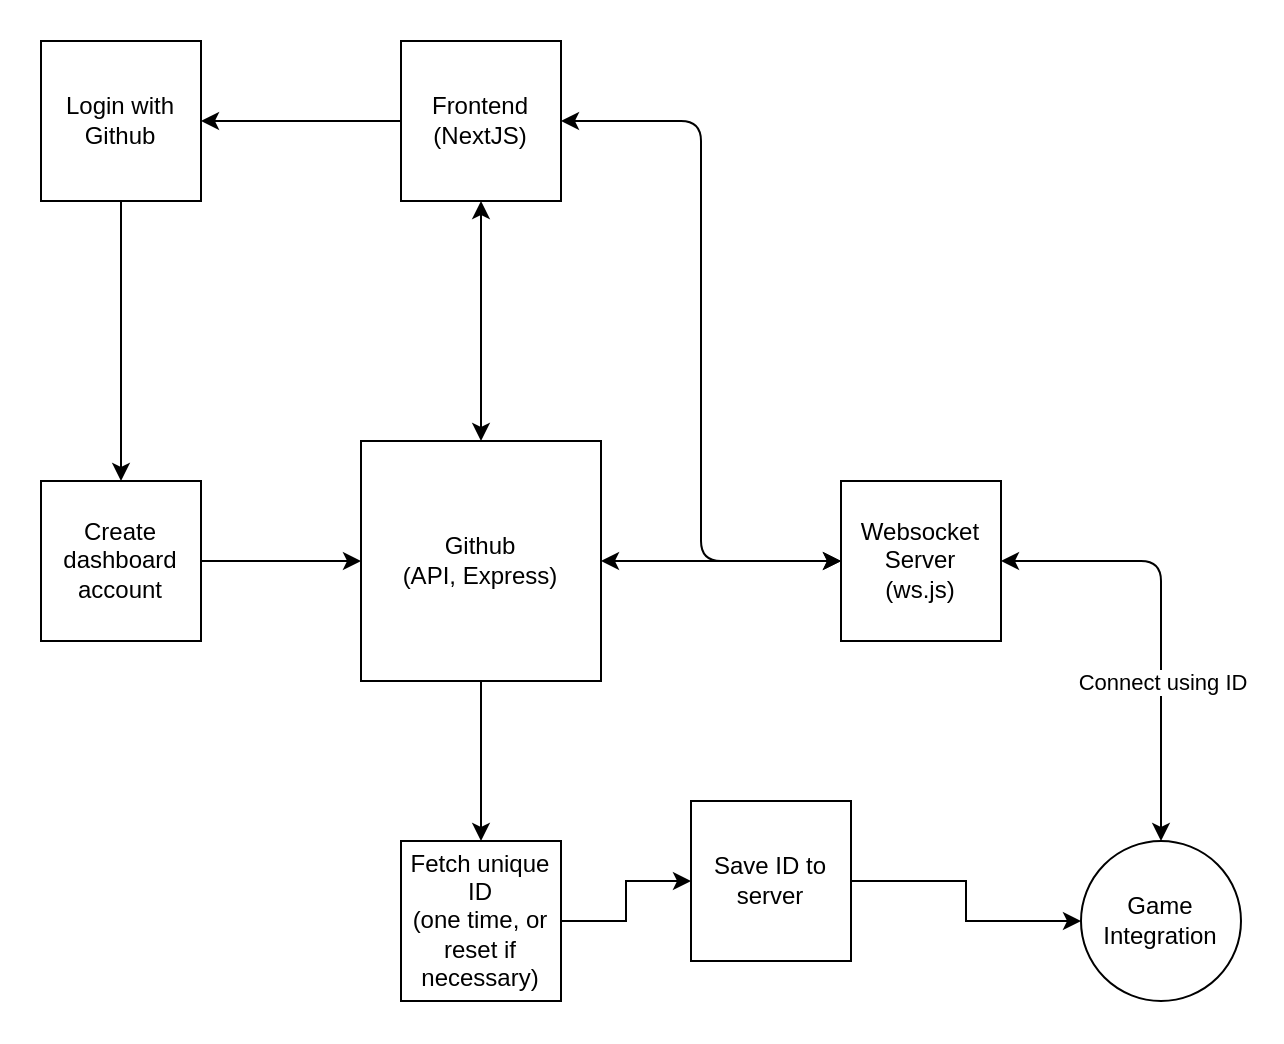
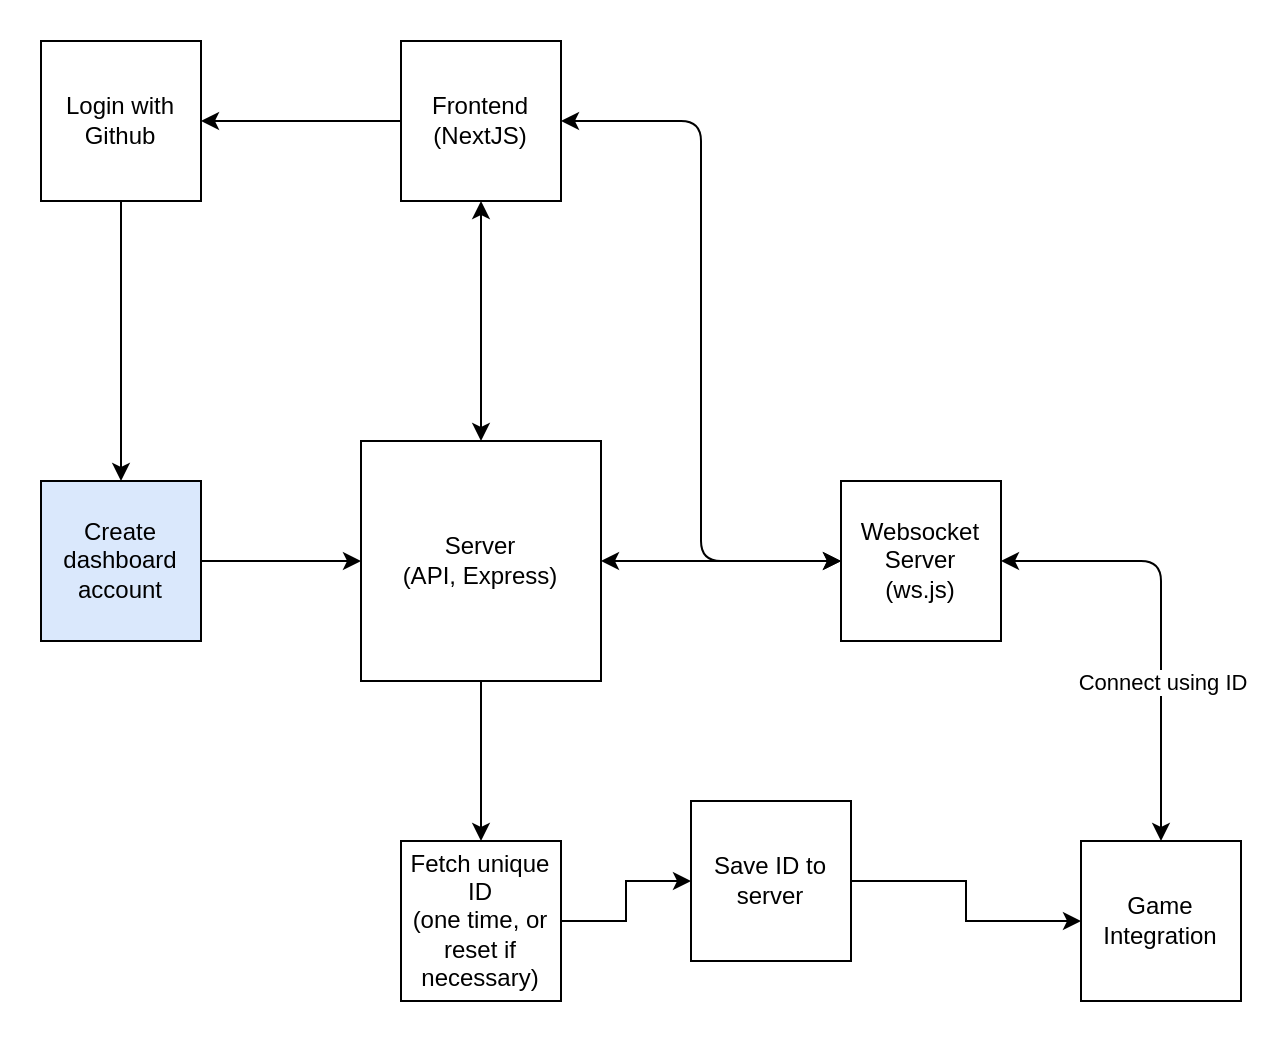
  <mxCell id="0" />
  <mxCell id="1" parent="0" />
  <mxCell id="2" style="edgeStyle=orthogonalEdgeStyle;rounded=0;orthogonalLoop=1;jettySize=auto;html=1;startArrow=classic;startFill=1;" edge="1" parent="1" source="4" target="6"><mxGeometry relative="1" as="geometry"><mxPoint x="240" y="130" as="targetPoint" /></mxGeometry></mxCell>
  <mxCell id="3" style="edgeStyle=orthogonalEdgeStyle;rounded=0;orthogonalLoop=1;jettySize=auto;html=1;startArrow=classic;startFill=1;" edge="1" parent="1" source="4" target="10"><mxGeometry relative="1" as="geometry"><mxPoint x="380" y="260" as="targetPoint" /></mxGeometry></mxCell>
- <mxCell id="4" value="Github&lt;br&gt;(API, Express)" style="rounded=0;whiteSpace=wrap;html=1;" vertex="1" parent="1"><mxGeometry x="180" y="220" width="120" height="120" as="geometry" /></mxCell>
+ <mxCell id="4" value="Server&lt;br&gt;(API, Express)" style="rounded=0;whiteSpace=wrap;html=1;" vertex="1" parent="1"><mxGeometry x="180" y="220" width="120" height="120" as="geometry" /></mxCell>
  <mxCell id="5" value="" style="edgeStyle=orthogonalEdgeStyle;rounded=0;orthogonalLoop=1;jettySize=auto;html=1;" edge="1" parent="1" source="6" target="14"><mxGeometry relative="1" as="geometry" /></mxCell>
  <mxCell id="6" value="Frontend&lt;br&gt;(NextJS)" style="whiteSpace=wrap;html=1;aspect=fixed;" vertex="1" parent="1"><mxGeometry x="200" y="20" width="80" height="80" as="geometry" /></mxCell>
  <mxCell id="7" style="edgeStyle=orthogonalEdgeStyle;rounded=1;orthogonalLoop=1;jettySize=auto;html=1;entryX=1;entryY=0.5;entryDx=0;entryDy=0;startArrow=classic;startFill=1;" edge="1" parent="1" source="10" target="6"><mxGeometry relative="1" as="geometry"><mxPoint x="460" y="60" as="targetPoint" /></mxGeometry></mxCell>
  <mxCell id="8" style="edgeStyle=orthogonalEdgeStyle;rounded=1;orthogonalLoop=1;jettySize=auto;html=1;startArrow=classic;startFill=1;shadow=0;" edge="1" parent="1" source="10" target="12"><mxGeometry relative="1" as="geometry"><mxPoint x="460" y="460" as="targetPoint" /></mxGeometry></mxCell>
  <mxCell id="9" value="Connect using ID" style="edgeLabel;html=1;align=center;verticalAlign=middle;resizable=0;points=[];" vertex="1" connectable="0" parent="8"><mxGeometry x="-0.091" y="4" relative="1" as="geometry"><mxPoint x="-4" y="40" as="offset" /></mxGeometry></mxCell>
  <mxCell id="10" value="Websocket&lt;br&gt;Server&lt;br&gt;(ws.js)" style="whiteSpace=wrap;html=1;aspect=fixed;" vertex="1" parent="1"><mxGeometry x="420" y="240" width="80" height="80" as="geometry" /></mxCell>
  <mxCell id="11" style="edgeStyle=orthogonalEdgeStyle;rounded=0;orthogonalLoop=1;jettySize=auto;html=1;endArrow=none;endFill=0;startArrow=classic;startFill=1;exitX=0;exitY=0.5;exitDx=0;exitDy=0;" edge="1" parent="1" source="20" target="18"><mxGeometry relative="1" as="geometry"><mxPoint x="260" y="460" as="targetPoint" /><mxPoint x="330" y="460" as="sourcePoint" /></mxGeometry></mxCell>
- <mxCell id="12" value="Game Integration" style="ellipse;whiteSpace=wrap;html=1;aspect=fixed;" vertex="1" parent="1"><mxGeometry x="540" y="420" width="80" height="80" as="geometry" /></mxCell>
+ <mxCell id="12" value="Game Integration" style="whiteSpace=wrap;html=1;aspect=fixed;" vertex="1" parent="1"><mxGeometry x="540" y="420" width="80" height="80" as="geometry" /></mxCell>
  <mxCell id="13" style="edgeStyle=orthogonalEdgeStyle;rounded=0;orthogonalLoop=1;jettySize=auto;html=1;" edge="1" parent="1" source="14" target="16"><mxGeometry relative="1" as="geometry"><mxPoint x="60" y="260" as="targetPoint" /></mxGeometry></mxCell>
  <mxCell id="14" value="Login with Github" style="whiteSpace=wrap;html=1;aspect=fixed;" vertex="1" parent="1"><mxGeometry x="20" y="20" width="80" height="80" as="geometry" /></mxCell>
  <mxCell id="15" style="edgeStyle=orthogonalEdgeStyle;rounded=0;orthogonalLoop=1;jettySize=auto;html=1;" edge="1" parent="1" source="16" target="4"><mxGeometry relative="1" as="geometry" /></mxCell>
- <mxCell id="16" value="Create dashboard account" style="whiteSpace=wrap;html=1;aspect=fixed;" vertex="1" parent="1"><mxGeometry x="20" y="240" width="80" height="80" as="geometry" /></mxCell>
+ <mxCell id="16" value="Create dashboard account" style="whiteSpace=wrap;html=1;aspect=fixed;fillColor=#dae8fc;" vertex="1" parent="1"><mxGeometry x="20" y="240" width="80" height="80" as="geometry" /></mxCell>
  <mxCell id="17" style="edgeStyle=orthogonalEdgeStyle;rounded=0;orthogonalLoop=1;jettySize=auto;html=1;entryX=0.5;entryY=1;entryDx=0;entryDy=0;startArrow=classic;startFill=1;endArrow=none;endFill=0;" edge="1" parent="1" source="18" target="4"><mxGeometry relative="1" as="geometry" /></mxCell>
  <mxCell id="18" value="Fetch unique ID&lt;br&gt;(one time, or reset if necessary)" style="whiteSpace=wrap;html=1;aspect=fixed;" vertex="1" parent="1"><mxGeometry x="200" y="420" width="80" height="80" as="geometry" /></mxCell>
  <mxCell id="19" style="edgeStyle=orthogonalEdgeStyle;rounded=0;orthogonalLoop=1;jettySize=auto;html=1;entryX=0;entryY=0.5;entryDx=0;entryDy=0;" edge="1" parent="1" source="20" target="12"><mxGeometry relative="1" as="geometry" /></mxCell>
  <mxCell id="20" value="Save ID to server" style="whiteSpace=wrap;html=1;aspect=fixed;" vertex="1" parent="1"><mxGeometry x="345" y="400" width="80" height="80" as="geometry" /></mxCell>
